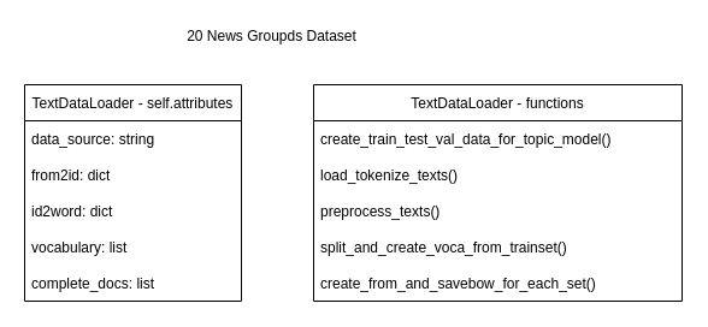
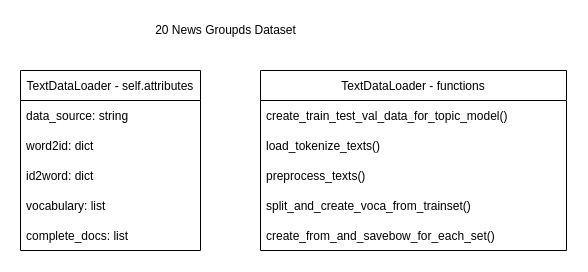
  <mxCell id="0" />
  <mxCell id="1" parent="0" />
  <mxCell id="2" value="20 News Groupds Dataset" style="text;html=1;align=center;verticalAlign=middle;resizable=0;points=[];autosize=1;strokeColor=none;fillColor=none;" vertex="1" parent="1"><mxGeometry x="145" y="20" width="160" height="20" as="geometry" /></mxCell>
  <mxCell id="3" value="TextDataLoader - functions" style="swimlane;fontStyle=0;childLayout=stackLayout;horizontal=1;startSize=30;horizontalStack=0;resizeParent=1;resizeParentMax=0;resizeLast=0;collapsible=1;marginBottom=0;" vertex="1" parent="1"><mxGeometry x="260" y="70" width="306" height="180" as="geometry" /></mxCell>
  <mxCell id="4" value="create_train_test_val_data_for_topic_model()" style="text;strokeColor=none;fillColor=none;align=left;verticalAlign=middle;spacingLeft=4;spacingRight=4;overflow=hidden;points=[[0,0.5],[1,0.5]];portConstraint=eastwest;rotatable=0;" vertex="1" parent="3"><mxGeometry y="30" width="306" height="30" as="geometry" /></mxCell>
  <mxCell id="5" value="load_tokenize_texts()" style="text;strokeColor=none;fillColor=none;align=left;verticalAlign=middle;spacingLeft=4;spacingRight=4;overflow=hidden;points=[[0,0.5],[1,0.5]];portConstraint=eastwest;rotatable=0;" vertex="1" parent="3"><mxGeometry y="60" width="306" height="30" as="geometry" /></mxCell>
  <mxCell id="6" value="preprocess_texts()" style="text;strokeColor=none;fillColor=none;align=left;verticalAlign=middle;spacingLeft=4;spacingRight=4;overflow=hidden;points=[[0,0.5],[1,0.5]];portConstraint=eastwest;rotatable=0;" vertex="1" parent="3"><mxGeometry y="90" width="306" height="30" as="geometry" /></mxCell>
  <mxCell id="7" value="split_and_create_voca_from_trainset()" style="text;strokeColor=none;fillColor=none;align=left;verticalAlign=middle;spacingLeft=4;spacingRight=4;overflow=hidden;points=[[0,0.5],[1,0.5]];portConstraint=eastwest;rotatable=0;" vertex="1" parent="3"><mxGeometry y="120" width="306" height="30" as="geometry" /></mxCell>
  <mxCell id="8" value="create_from_and_savebow_for_each_set()" style="text;strokeColor=none;fillColor=none;align=left;verticalAlign=middle;spacingLeft=4;spacingRight=4;overflow=hidden;points=[[0,0.5],[1,0.5]];portConstraint=eastwest;rotatable=0;" vertex="1" parent="3"><mxGeometry y="150" width="306" height="30" as="geometry" /></mxCell>
  <mxCell id="9" value="TextDataLoader - self.attributes" style="swimlane;fontStyle=0;childLayout=stackLayout;horizontal=1;startSize=30;horizontalStack=0;resizeParent=1;resizeParentMax=0;resizeLast=0;collapsible=1;marginBottom=0;" vertex="1" parent="1"><mxGeometry x="20" y="70" width="180" height="180" as="geometry" /></mxCell>
  <mxCell id="10" value="data_source: string" style="text;strokeColor=none;fillColor=none;align=left;verticalAlign=middle;spacingLeft=4;spacingRight=4;overflow=hidden;points=[[0,0.5],[1,0.5]];portConstraint=eastwest;rotatable=0;" vertex="1" parent="9"><mxGeometry y="30" width="180" height="30" as="geometry" /></mxCell>
- <mxCell id="11" value="from2id: dict" style="text;strokeColor=none;fillColor=none;align=left;verticalAlign=middle;spacingLeft=4;spacingRight=4;overflow=hidden;points=[[0,0.5],[1,0.5]];portConstraint=eastwest;rotatable=0;" vertex="1" parent="9"><mxGeometry y="60" width="180" height="30" as="geometry" /></mxCell>
+ <mxCell id="11" value="word2id: dict" style="text;strokeColor=none;fillColor=none;align=left;verticalAlign=middle;spacingLeft=4;spacingRight=4;overflow=hidden;points=[[0,0.5],[1,0.5]];portConstraint=eastwest;rotatable=0;" vertex="1" parent="9"><mxGeometry y="60" width="180" height="30" as="geometry" /></mxCell>
  <mxCell id="12" value="id2word: dict" style="text;strokeColor=none;fillColor=none;align=left;verticalAlign=middle;spacingLeft=4;spacingRight=4;overflow=hidden;points=[[0,0.5],[1,0.5]];portConstraint=eastwest;rotatable=0;" vertex="1" parent="9"><mxGeometry y="90" width="180" height="30" as="geometry" /></mxCell>
  <mxCell id="13" value="vocabulary: list" style="text;strokeColor=none;fillColor=none;align=left;verticalAlign=middle;spacingLeft=4;spacingRight=4;overflow=hidden;points=[[0,0.5],[1,0.5]];portConstraint=eastwest;rotatable=0;" vertex="1" parent="9"><mxGeometry y="120" width="180" height="30" as="geometry" /></mxCell>
  <mxCell id="14" value="complete_docs: list" style="text;strokeColor=none;fillColor=none;align=left;verticalAlign=middle;spacingLeft=4;spacingRight=4;overflow=hidden;points=[[0,0.5],[1,0.5]];portConstraint=eastwest;rotatable=0;" vertex="1" parent="9"><mxGeometry y="150" width="180" height="30" as="geometry" /></mxCell>
